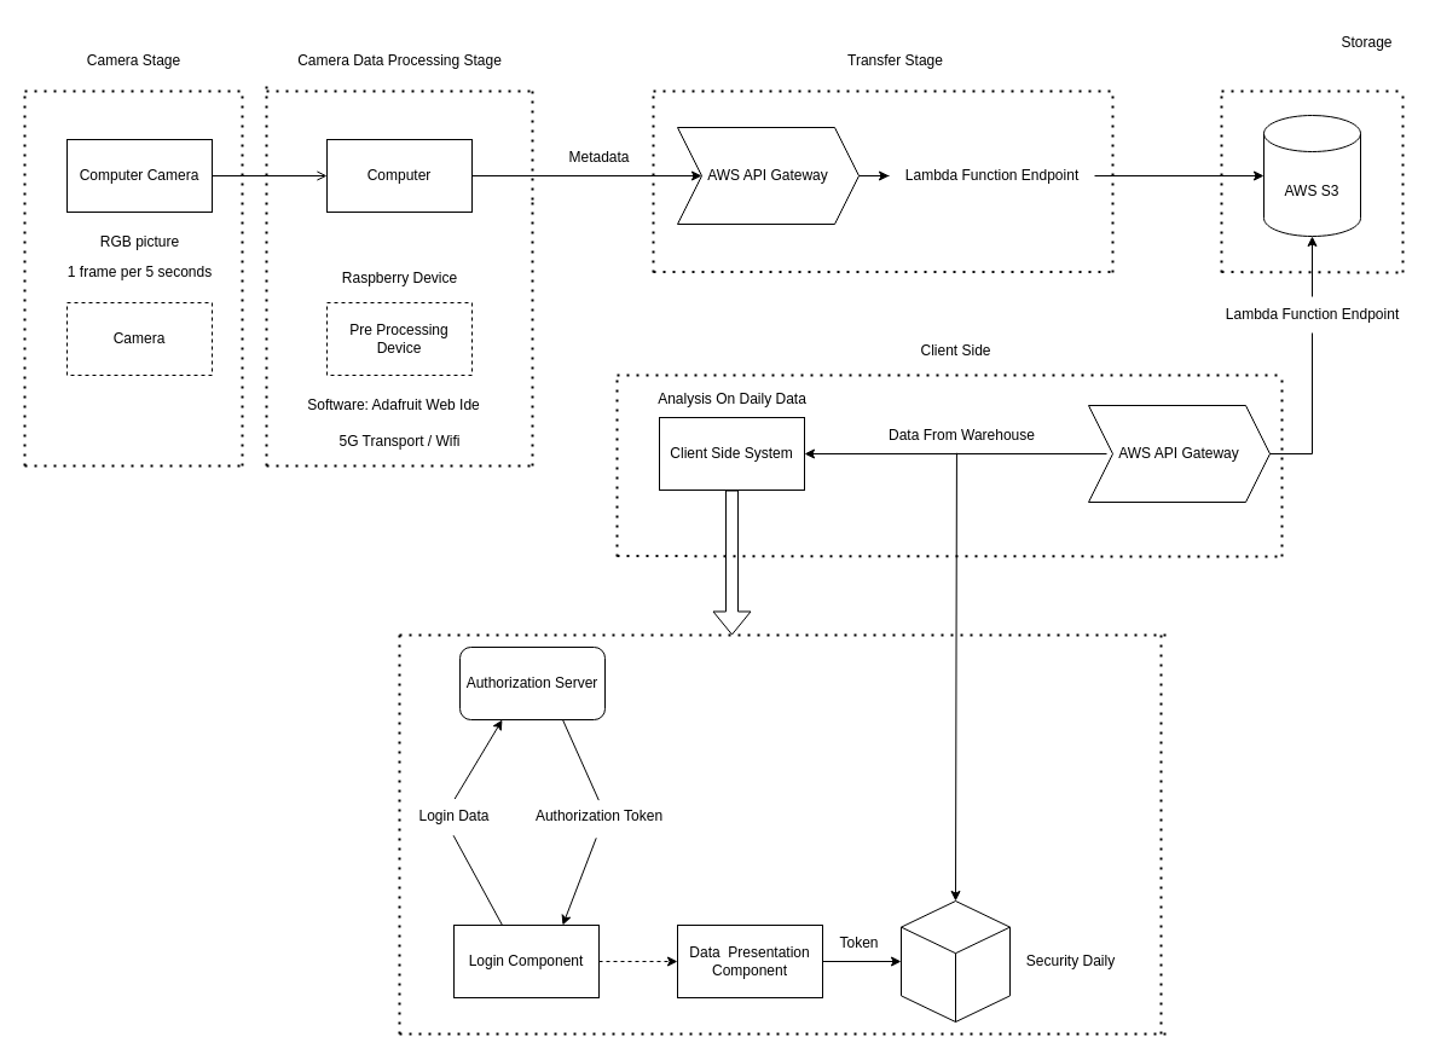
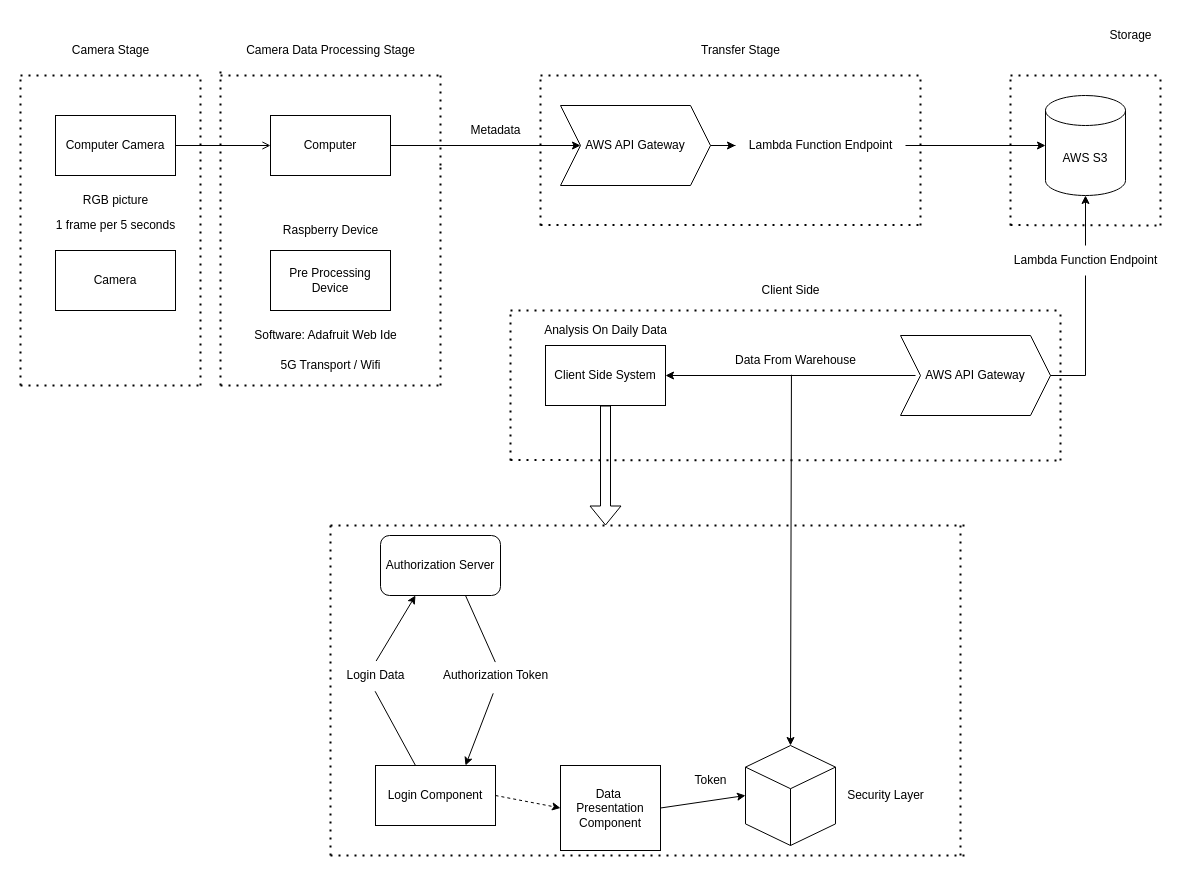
  <mxCell id="0" />
  <mxCell id="1" parent="0" />
  <mxCell id="2" value="Computer Camera" style="rounded=0;whiteSpace=wrap;html=1;" parent="1" vertex="1"><mxGeometry x="55" y="115" width="120" height="60" as="geometry" /></mxCell>
- <mxCell id="3" value="Pre Processing&lt;br&gt;Device" style="rounded=0;whiteSpace=wrap;html=1;dashed=1;" parent="1" vertex="1"><mxGeometry x="270" y="250" width="120" height="60" as="geometry" /></mxCell>
+ <mxCell id="3" value="Pre Processing&lt;br&gt;Device" style="rounded=0;whiteSpace=wrap;html=1;" parent="1" vertex="1"><mxGeometry x="270" y="250" width="120" height="60" as="geometry" /></mxCell>
  <mxCell id="4" value="" style="endArrow=open;html=1;rounded=0;entryX=0;entryY=0.5;entryDx=0;entryDy=0;" parent="1" source="2" target="20" edge="1"><mxGeometry width="50" height="50" relative="1" as="geometry"><mxPoint x="660" y="245" as="sourcePoint" /><mxPoint x="240" y="155" as="targetPoint" /></mxGeometry></mxCell>
  <mxCell id="5" value="RGB picture" style="text;html=1;align=center;verticalAlign=middle;resizable=0;points=[];autosize=1;strokeColor=none;fillColor=none;" parent="1" vertex="1"><mxGeometry x="70" y="185" width="90" height="30" as="geometry" /></mxCell>
  <mxCell id="6" value="Raspberry Device" style="text;html=1;align=center;verticalAlign=middle;resizable=0;points=[];autosize=1;strokeColor=none;fillColor=none;" parent="1" vertex="1"><mxGeometry x="270" y="215" width="120" height="30" as="geometry" /></mxCell>
  <mxCell id="7" value="1 frame per 5 seconds" style="text;html=1;align=center;verticalAlign=middle;resizable=0;points=[];autosize=1;strokeColor=none;fillColor=none;" parent="1" vertex="1"><mxGeometry x="45" y="210" width="140" height="30" as="geometry" /></mxCell>
  <mxCell id="8" value="5G Transport / Wifi" style="text;html=1;align=center;verticalAlign=middle;resizable=0;points=[];autosize=1;strokeColor=none;fillColor=none;" parent="1" vertex="1"><mxGeometry x="270" y="350" width="120" height="30" as="geometry" /></mxCell>
  <mxCell id="9" value="Client Side System" style="rounded=0;whiteSpace=wrap;html=1;" parent="1" vertex="1"><mxGeometry x="545" y="345" width="120" height="60" as="geometry" /></mxCell>
  <mxCell id="10" value="" style="endArrow=classic;html=1;rounded=0;exitX=1;exitY=0.5;exitDx=0;exitDy=0;entryX=0;entryY=0.5;entryDx=0;entryDy=0;" parent="1" source="20" target="33" edge="1"><mxGeometry width="50" height="50" relative="1" as="geometry"><mxPoint x="410" y="165" as="sourcePoint" /><mxPoint x="510" y="145" as="targetPoint" /></mxGeometry></mxCell>
  <mxCell id="11" value="" style="endArrow=classic;html=1;rounded=0;exitX=1;exitY=0.5;exitDx=0;exitDy=0;startArrow=none;" parent="1" source="12" target="19" edge="1"><mxGeometry width="50" height="50" relative="1" as="geometry"><mxPoint x="805" y="35" as="sourcePoint" /><mxPoint x="935" y="145" as="targetPoint" /></mxGeometry></mxCell>
  <mxCell id="12" value="Lambda Function Endpoint" style="text;html=1;align=center;verticalAlign=middle;resizable=0;points=[];autosize=1;strokeColor=none;fillColor=none;" parent="1" vertex="1"><mxGeometry x="735" y="130" width="170" height="30" as="geometry" /></mxCell>
  <mxCell id="13" value="" style="endArrow=none;html=1;rounded=0;exitX=1;exitY=0.5;exitDx=0;exitDy=0;entryX=0;entryY=0.5;entryDx=0;entryDy=0;" parent="1" target="12" edge="1"><mxGeometry width="50" height="50" relative="1" as="geometry"><mxPoint x="715" y="145" as="sourcePoint" /><mxPoint x="965" y="145" as="targetPoint" /></mxGeometry></mxCell>
  <mxCell id="14" value="" style="endArrow=classic;html=1;rounded=0;entryX=1;entryY=0.5;entryDx=0;entryDy=0;" parent="1" target="9" edge="1"><mxGeometry width="50" height="50" relative="1" as="geometry"><mxPoint x="915" y="375" as="sourcePoint" /><mxPoint x="1280" y="350" as="targetPoint" /><Array as="points" /></mxGeometry></mxCell>
  <mxCell id="15" value="Data From Warehouse" style="text;html=1;align=center;verticalAlign=middle;resizable=0;points=[];autosize=1;strokeColor=none;fillColor=none;" parent="1" vertex="1"><mxGeometry x="725" y="345" width="140" height="30" as="geometry" /></mxCell>
  <mxCell id="16" value="" style="endArrow=classic;html=1;rounded=0;entryX=0.5;entryY=1;entryDx=0;entryDy=0;entryPerimeter=0;startArrow=none;" parent="1" source="47" target="19" edge="1"><mxGeometry width="50" height="50" relative="1" as="geometry"><mxPoint x="1085" y="400" as="sourcePoint" /><mxPoint x="935" y="175" as="targetPoint" /><Array as="points" /></mxGeometry></mxCell>
  <mxCell id="17" value="Analysis On Daily Data" style="text;html=1;align=center;verticalAlign=middle;resizable=0;points=[];autosize=1;strokeColor=none;fillColor=none;" parent="1" vertex="1"><mxGeometry x="530" y="315" width="150" height="30" as="geometry" /></mxCell>
  <mxCell id="18" value="Software: Adafruit Web Ide" style="text;html=1;align=center;verticalAlign=middle;resizable=0;points=[];autosize=1;strokeColor=none;fillColor=none;" parent="1" vertex="1"><mxGeometry x="240" y="320" width="170" height="30" as="geometry" /></mxCell>
  <mxCell id="19" value="AWS S3" style="shape=cylinder3;whiteSpace=wrap;html=1;boundedLbl=1;backgroundOutline=1;size=15;" vertex="1" parent="1"><mxGeometry x="1045" y="95" width="80" height="100" as="geometry" /></mxCell>
  <mxCell id="20" value="Computer" style="rounded=0;whiteSpace=wrap;html=1;" vertex="1" parent="1"><mxGeometry x="270" y="115" width="120" height="60" as="geometry" /></mxCell>
  <mxCell id="21" value="" style="endArrow=none;dashed=1;html=1;dashPattern=1 3;strokeWidth=2;rounded=0;" edge="1" parent="1"><mxGeometry width="50" height="50" relative="1" as="geometry"><mxPoint x="220" y="385" as="sourcePoint" /><mxPoint x="220" y="65" as="targetPoint" /></mxGeometry></mxCell>
  <mxCell id="22" value="" style="endArrow=none;dashed=1;html=1;dashPattern=1 3;strokeWidth=2;rounded=0;startArrow=none;" edge="1" parent="1"><mxGeometry width="50" height="50" relative="1" as="geometry"><mxPoint x="440" y="165" as="sourcePoint" /><mxPoint x="440" y="75" as="targetPoint" /></mxGeometry></mxCell>
  <mxCell id="23" value="" style="endArrow=none;dashed=1;html=1;dashPattern=1 3;strokeWidth=2;rounded=0;" edge="1" parent="1"><mxGeometry width="50" height="50" relative="1" as="geometry"><mxPoint x="220" y="75" as="sourcePoint" /><mxPoint x="440" y="75" as="targetPoint" /></mxGeometry></mxCell>
  <mxCell id="24" value="" style="endArrow=none;dashed=1;html=1;dashPattern=1 3;strokeWidth=2;rounded=0;" edge="1" parent="1"><mxGeometry width="50" height="50" relative="1" as="geometry"><mxPoint x="220" y="385" as="sourcePoint" /><mxPoint x="440" y="385" as="targetPoint" /></mxGeometry></mxCell>
  <mxCell id="25" value="Camera Data&amp;nbsp;Processing Stage" style="text;html=1;align=center;verticalAlign=middle;resizable=0;points=[];autosize=1;strokeColor=none;fillColor=none;" vertex="1" parent="1"><mxGeometry x="235" y="35" width="190" height="30" as="geometry" /></mxCell>
- <mxCell id="26" value="Camera" style="rounded=0;whiteSpace=wrap;html=1;dashed=1;" vertex="1" parent="1"><mxGeometry x="55" y="250" width="120" height="60" as="geometry" /></mxCell>
+ <mxCell id="26" value="Camera" style="rounded=0;whiteSpace=wrap;html=1;" vertex="1" parent="1"><mxGeometry x="55" y="250" width="120" height="60" as="geometry" /></mxCell>
  <mxCell id="27" value="" style="endArrow=none;dashed=1;html=1;dashPattern=1 3;strokeWidth=2;rounded=0;" edge="1" parent="1"><mxGeometry width="50" height="50" relative="1" as="geometry"><mxPoint x="20" y="385" as="sourcePoint" /><mxPoint x="20" y="75" as="targetPoint" /></mxGeometry></mxCell>
  <mxCell id="28" value="" style="endArrow=none;dashed=1;html=1;dashPattern=1 3;strokeWidth=2;rounded=0;" edge="1" parent="1"><mxGeometry width="50" height="50" relative="1" as="geometry"><mxPoint x="200" y="385" as="sourcePoint" /><mxPoint x="200" y="75" as="targetPoint" /></mxGeometry></mxCell>
  <mxCell id="29" value="" style="endArrow=none;dashed=1;html=1;dashPattern=1 3;strokeWidth=2;rounded=0;" edge="1" parent="1"><mxGeometry width="50" height="50" relative="1" as="geometry"><mxPoint x="20" y="385" as="sourcePoint" /><mxPoint x="200" y="385" as="targetPoint" /></mxGeometry></mxCell>
  <mxCell id="30" value="" style="endArrow=none;dashed=1;html=1;dashPattern=1 3;strokeWidth=2;rounded=0;" edge="1" parent="1"><mxGeometry width="50" height="50" relative="1" as="geometry"><mxPoint x="20" y="75" as="sourcePoint" /><mxPoint x="200" y="75" as="targetPoint" /></mxGeometry></mxCell>
  <mxCell id="31" value="Camera Stage" style="text;html=1;align=center;verticalAlign=middle;resizable=0;points=[];autosize=1;strokeColor=none;fillColor=none;" vertex="1" parent="1"><mxGeometry x="60" y="35" width="100" height="30" as="geometry" /></mxCell>
  <mxCell id="32" value="" style="edgeStyle=orthogonalEdgeStyle;rounded=0;orthogonalLoop=1;jettySize=auto;html=1;" edge="1" parent="1" source="33" target="12"><mxGeometry relative="1" as="geometry" /></mxCell>
  <mxCell id="33" value="AWS API Gateway" style="shape=step;perimeter=stepPerimeter;whiteSpace=wrap;html=1;fixedSize=1;size=20;" vertex="1" parent="1"><mxGeometry x="560" y="105" width="150" height="80" as="geometry" /></mxCell>
  <mxCell id="34" value="Metadata&lt;br&gt;" style="text;html=1;align=center;verticalAlign=middle;resizable=0;points=[];autosize=1;strokeColor=none;fillColor=none;" parent="1" vertex="1"><mxGeometry x="460" y="115" width="70" height="30" as="geometry" /></mxCell>
  <mxCell id="35" value="" style="endArrow=none;dashed=1;html=1;dashPattern=1 3;strokeWidth=2;rounded=0;" edge="1" parent="1"><mxGeometry width="50" height="50" relative="1" as="geometry"><mxPoint x="440" y="385" as="sourcePoint" /><mxPoint x="440" y="165" as="targetPoint" /></mxGeometry></mxCell>
  <mxCell id="36" value="" style="endArrow=none;dashed=1;html=1;dashPattern=1 3;strokeWidth=2;rounded=0;" edge="1" parent="1"><mxGeometry width="50" height="50" relative="1" as="geometry"><mxPoint x="540" y="225" as="sourcePoint" /><mxPoint x="540" y="75" as="targetPoint" /></mxGeometry></mxCell>
  <mxCell id="37" value="" style="endArrow=none;dashed=1;html=1;dashPattern=1 3;strokeWidth=2;rounded=0;" edge="1" parent="1"><mxGeometry width="50" height="50" relative="1" as="geometry"><mxPoint x="920" y="225" as="sourcePoint" /><mxPoint x="920" y="75" as="targetPoint" /></mxGeometry></mxCell>
  <mxCell id="38" value="" style="endArrow=none;dashed=1;html=1;dashPattern=1 3;strokeWidth=2;rounded=0;" edge="1" parent="1"><mxGeometry width="50" height="50" relative="1" as="geometry"><mxPoint x="540" y="75" as="sourcePoint" /><mxPoint x="920" y="75" as="targetPoint" /></mxGeometry></mxCell>
  <mxCell id="39" value="" style="endArrow=none;dashed=1;html=1;dashPattern=1 3;strokeWidth=2;rounded=0;" edge="1" parent="1"><mxGeometry width="50" height="50" relative="1" as="geometry"><mxPoint x="540" y="224.58" as="sourcePoint" /><mxPoint x="920" y="224.58" as="targetPoint" /></mxGeometry></mxCell>
  <mxCell id="40" value="Transfer Stage" style="text;html=1;align=center;verticalAlign=middle;resizable=0;points=[];autosize=1;strokeColor=none;fillColor=none;" vertex="1" parent="1"><mxGeometry x="690" y="35" width="100" height="30" as="geometry" /></mxCell>
  <mxCell id="41" value="" style="endArrow=none;dashed=1;html=1;dashPattern=1 3;strokeWidth=2;rounded=0;" edge="1" parent="1"><mxGeometry width="50" height="50" relative="1" as="geometry"><mxPoint x="1010" y="225" as="sourcePoint" /><mxPoint x="1010" y="75" as="targetPoint" /></mxGeometry></mxCell>
  <mxCell id="42" value="" style="endArrow=none;dashed=1;html=1;dashPattern=1 3;strokeWidth=2;rounded=0;" edge="1" parent="1"><mxGeometry width="50" height="50" relative="1" as="geometry"><mxPoint x="1160" y="225" as="sourcePoint" /><mxPoint x="1160" y="75" as="targetPoint" /></mxGeometry></mxCell>
  <mxCell id="43" value="" style="endArrow=none;dashed=1;html=1;dashPattern=1 3;strokeWidth=2;rounded=0;" edge="1" parent="1"><mxGeometry width="50" height="50" relative="1" as="geometry"><mxPoint x="1010" y="75" as="sourcePoint" /><mxPoint x="1160" y="75" as="targetPoint" /></mxGeometry></mxCell>
  <mxCell id="44" value="" style="endArrow=none;dashed=1;html=1;dashPattern=1 3;strokeWidth=2;rounded=0;" edge="1" parent="1"><mxGeometry width="50" height="50" relative="1" as="geometry"><mxPoint x="1010" y="224.58" as="sourcePoint" /><mxPoint x="1160" y="225" as="targetPoint" /></mxGeometry></mxCell>
  <mxCell id="45" value="Storage" style="text;html=1;align=center;verticalAlign=middle;resizable=0;points=[];autosize=1;strokeColor=none;fillColor=none;" vertex="1" parent="1"><mxGeometry x="1095" y="20" width="70" height="30" as="geometry" /></mxCell>
  <mxCell id="46" value="AWS API Gateway" style="shape=step;perimeter=stepPerimeter;whiteSpace=wrap;html=1;fixedSize=1;size=20;" vertex="1" parent="1"><mxGeometry x="900" y="335" width="150" height="80" as="geometry" /></mxCell>
  <mxCell id="47" value="Lambda Function Endpoint" style="text;html=1;align=center;verticalAlign=middle;resizable=0;points=[];autosize=1;strokeColor=none;fillColor=none;" parent="1" vertex="1"><mxGeometry x="1000" y="245" width="170" height="30" as="geometry" /></mxCell>
  <mxCell id="48" value="" style="endArrow=none;html=1;rounded=0;exitX=1;exitY=0.5;exitDx=0;exitDy=0;entryX=0.5;entryY=1;entryDx=0;entryDy=0;entryPerimeter=0;" edge="1" parent="1" source="46" target="47"><mxGeometry width="50" height="50" relative="1" as="geometry"><mxPoint x="1050" y="380" as="sourcePoint" /><mxPoint x="1080" y="150" as="targetPoint" /><Array as="points"><mxPoint x="1085" y="375" /></Array></mxGeometry></mxCell>
  <mxCell id="49" value="" style="endArrow=none;dashed=1;html=1;dashPattern=1 3;strokeWidth=2;rounded=0;" edge="1" parent="1"><mxGeometry width="50" height="50" relative="1" as="geometry"><mxPoint x="510" y="460" as="sourcePoint" /><mxPoint x="510" y="310" as="targetPoint" /></mxGeometry></mxCell>
  <mxCell id="50" value="" style="endArrow=none;dashed=1;html=1;dashPattern=1 3;strokeWidth=2;rounded=0;" edge="1" parent="1"><mxGeometry width="50" height="50" relative="1" as="geometry"><mxPoint x="1060" y="460" as="sourcePoint" /><mxPoint x="1060" y="310" as="targetPoint" /></mxGeometry></mxCell>
  <mxCell id="51" value="" style="endArrow=none;dashed=1;html=1;dashPattern=1 3;strokeWidth=2;rounded=0;" edge="1" parent="1"><mxGeometry width="50" height="50" relative="1" as="geometry"><mxPoint x="510" y="310" as="sourcePoint" /><mxPoint x="1060" y="310" as="targetPoint" /></mxGeometry></mxCell>
  <mxCell id="52" value="" style="endArrow=none;dashed=1;html=1;dashPattern=1 3;strokeWidth=2;rounded=0;" edge="1" parent="1"><mxGeometry width="50" height="50" relative="1" as="geometry"><mxPoint x="510" y="459.58" as="sourcePoint" /><mxPoint x="1060" y="460" as="targetPoint" /></mxGeometry></mxCell>
  <mxCell id="53" value="Client Side" style="text;html=1;align=center;verticalAlign=middle;resizable=0;points=[];autosize=1;strokeColor=none;fillColor=none;" vertex="1" parent="1"><mxGeometry x="750" y="275" width="80" height="30" as="geometry" /></mxCell>
  <mxCell id="54" value="Login Component" style="rounded=0;whiteSpace=wrap;html=1;" vertex="1" parent="1"><mxGeometry x="375" y="765" width="120" height="60" as="geometry" /></mxCell>
  <mxCell id="55" value="Authorization Server" style="rounded=1;whiteSpace=wrap;html=1;" vertex="1" parent="1"><mxGeometry x="380" y="535" width="120" height="60" as="geometry" /></mxCell>
- <mxCell id="56" value="Data&amp;nbsp; Presentation&lt;br&gt;Component" style="rounded=0;whiteSpace=wrap;html=1;" vertex="1" parent="1"><mxGeometry x="560" y="765" width="120" height="60" as="geometry" /></mxCell>
+ <mxCell id="56" value="Data&amp;nbsp; Presentation&lt;br&gt;Component" style="rounded=0;whiteSpace=wrap;html=1;" vertex="1" parent="1"><mxGeometry x="560" y="765" width="100" height="85" as="geometry" /></mxCell>
  <mxCell id="57" value="" style="endArrow=classic;html=1;rounded=0;exitX=1;exitY=0.5;exitDx=0;exitDy=0;entryX=0;entryY=0.5;entryDx=0;entryDy=0;dashed=1;" edge="1" parent="1" source="54" target="56"><mxGeometry width="50" height="50" relative="1" as="geometry"><mxPoint x="620" y="655" as="sourcePoint" /><mxPoint x="670" y="605" as="targetPoint" /></mxGeometry></mxCell>
  <mxCell id="58" value="" style="endArrow=classic;html=1;rounded=0;exitX=0.508;exitY=0.018;exitDx=0;exitDy=0;entryX=0.25;entryY=1;entryDx=0;entryDy=0;startArrow=none;exitPerimeter=0;" edge="1" parent="1" source="60"><mxGeometry width="50" height="50" relative="1" as="geometry"><mxPoint x="625" y="535" as="sourcePoint" /><mxPoint x="415" y="595" as="targetPoint" /></mxGeometry></mxCell>
  <mxCell id="59" value="" style="endArrow=classic;html=1;rounded=0;exitX=0.521;exitY=1.095;exitDx=0;exitDy=0;entryX=0.75;entryY=0;entryDx=0;entryDy=0;startArrow=none;exitPerimeter=0;" edge="1" parent="1" target="54"><mxGeometry width="50" height="50" relative="1" as="geometry"><mxPoint x="492.73" y="692.85" as="sourcePoint" /><mxPoint x="665" y="485" as="targetPoint" /></mxGeometry></mxCell>
  <mxCell id="60" value="Login Data" style="text;html=1;align=center;verticalAlign=middle;resizable=0;points=[];autosize=1;strokeColor=none;fillColor=none;" vertex="1" parent="1"><mxGeometry x="335" y="660" width="80" height="30" as="geometry" /></mxCell>
  <mxCell id="61" value="" style="endArrow=none;html=1;rounded=0;exitX=0.25;exitY=0;exitDx=0;exitDy=0;entryX=0.495;entryY=1.025;entryDx=0;entryDy=0;entryPerimeter=0;" edge="1" parent="1" target="60"><mxGeometry width="50" height="50" relative="1" as="geometry"><mxPoint x="415" y="765" as="sourcePoint" /><mxPoint x="415" y="595" as="targetPoint" /></mxGeometry></mxCell>
  <mxCell id="62" value="Authorization Token" style="text;html=1;align=center;verticalAlign=middle;resizable=0;points=[];autosize=1;strokeColor=none;fillColor=none;" vertex="1" parent="1"><mxGeometry x="430" y="660" width="130" height="30" as="geometry" /></mxCell>
  <mxCell id="63" value="" style="endArrow=none;html=1;rounded=0;exitX=0.75;exitY=1;exitDx=0;exitDy=0;entryX=0.537;entryY=0.053;entryDx=0;entryDy=0;entryPerimeter=0;" edge="1" parent="1"><mxGeometry width="50" height="50" relative="1" as="geometry"><mxPoint x="465" y="595" as="sourcePoint" /><mxPoint x="494.81" y="661.59" as="targetPoint" /></mxGeometry></mxCell>
  <mxCell id="64" value="" style="html=1;whiteSpace=wrap;shape=isoCube2;backgroundOutline=1;isoAngle=15;" vertex="1" parent="1"><mxGeometry x="745" y="745" width="90" height="100" as="geometry" /></mxCell>
  <mxCell id="65" value="" style="endArrow=classic;html=1;rounded=0;exitX=1;exitY=0.5;exitDx=0;exitDy=0;entryX=0;entryY=0.5;entryDx=0;entryDy=0;entryPerimeter=0;" edge="1" parent="1" source="56" target="64"><mxGeometry width="50" height="50" relative="1" as="geometry"><mxPoint x="620" y="525" as="sourcePoint" /><mxPoint x="670" y="475" as="targetPoint" /></mxGeometry></mxCell>
  <mxCell id="66" value="Token" style="text;html=1;align=center;verticalAlign=middle;resizable=0;points=[];autosize=1;strokeColor=none;fillColor=none;" vertex="1" parent="1"><mxGeometry x="680" y="765" width="60" height="30" as="geometry" /></mxCell>
  <mxCell id="67" value="" style="endArrow=none;dashed=1;html=1;dashPattern=1 3;strokeWidth=2;rounded=0;" edge="1" parent="1"><mxGeometry width="50" height="50" relative="1" as="geometry"><mxPoint x="330" y="855" as="sourcePoint" /><mxPoint x="330" y="525" as="targetPoint" /></mxGeometry></mxCell>
  <mxCell id="68" value="" style="endArrow=none;dashed=1;html=1;dashPattern=1 3;strokeWidth=2;rounded=0;" edge="1" parent="1"><mxGeometry width="50" height="50" relative="1" as="geometry"><mxPoint x="330" y="525" as="sourcePoint" /><mxPoint x="970" y="525" as="targetPoint" /></mxGeometry></mxCell>
  <mxCell id="69" value="" style="endArrow=none;dashed=1;html=1;dashPattern=1 3;strokeWidth=2;rounded=0;" edge="1" parent="1"><mxGeometry width="50" height="50" relative="1" as="geometry"><mxPoint x="330" y="855" as="sourcePoint" /><mxPoint x="970" y="855" as="targetPoint" /></mxGeometry></mxCell>
  <mxCell id="70" value="" style="endArrow=none;dashed=1;html=1;dashPattern=1 3;strokeWidth=2;rounded=0;" edge="1" parent="1"><mxGeometry width="50" height="50" relative="1" as="geometry"><mxPoint x="960" y="855" as="sourcePoint" /><mxPoint x="960" y="525" as="targetPoint" /></mxGeometry></mxCell>
  <mxCell id="71" value="" style="shape=flexArrow;endArrow=classic;html=1;rounded=0;exitX=0.5;exitY=1;exitDx=0;exitDy=0;" edge="1" parent="1" source="9"><mxGeometry width="50" height="50" relative="1" as="geometry"><mxPoint x="710" y="555" as="sourcePoint" /><mxPoint x="605" y="525" as="targetPoint" /></mxGeometry></mxCell>
  <mxCell id="72" value="" style="endArrow=classic;html=1;rounded=0;exitX=0.471;exitY=0.977;exitDx=0;exitDy=0;exitPerimeter=0;entryX=0.5;entryY=0;entryDx=0;entryDy=0;entryPerimeter=0;" edge="1" parent="1" source="15" target="64"><mxGeometry width="50" height="50" relative="1" as="geometry"><mxPoint x="710" y="555" as="sourcePoint" /><mxPoint x="773.83" y="731.9" as="targetPoint" /></mxGeometry></mxCell>
- <mxCell id="73" value="Security Daily" style="text;html=1;align=center;verticalAlign=middle;resizable=0;points=[];autosize=1;strokeColor=none;fillColor=none;" vertex="1" parent="1"><mxGeometry x="835" y="780" width="100" height="30" as="geometry" /></mxCell>
+ <mxCell id="73" value="Security Layer" style="text;html=1;align=center;verticalAlign=middle;resizable=0;points=[];autosize=1;strokeColor=none;fillColor=none;" vertex="1" parent="1"><mxGeometry x="835" y="780" width="100" height="30" as="geometry" /></mxCell>
